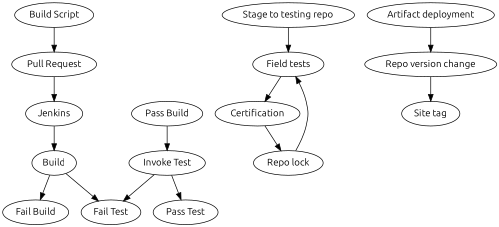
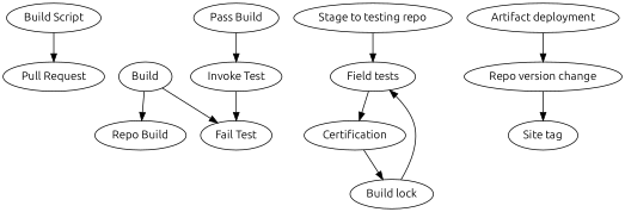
  digraph {
    aize="4,4"
    fontname=Ubuntu
    node [fontname=Ubuntu]
    edge [fontname=Ubuntu]
    "Build Script"
    "Pull Request"
-   Jenkins
    Build
-   "Fail Build"
+   "Fail Build" [label="Repo Build"]
    "Fail Test"
    "Pass Build"
    "Invoke Test"
-   "Pass Test"
    "Stage to testing repo"
    "Field tests"
    Certification
-   "Repo lock"
+   "Repo lock" [label="Build lock"]
    "Artifact deployment"
    "Repo version change"
    "Site tag"
    "Build Script" -> "Pull Request"
-   "Pull Request" -> Jenkins
-   Jenkins -> Build
    Build -> "Fail Build"
    Build -> "Fail Test"
    "Pass Build" -> "Invoke Test"
    "Invoke Test" -> "Fail Test"
-   "Invoke Test" -> "Pass Test"
    "Stage to testing repo" -> "Field tests"
    "Field tests" -> Certification
    Certification -> "Repo lock"
    "Repo lock" -> "Field tests"
    "Artifact deployment" -> "Repo version change"
    "Repo version change" -> "Site tag"
  }
